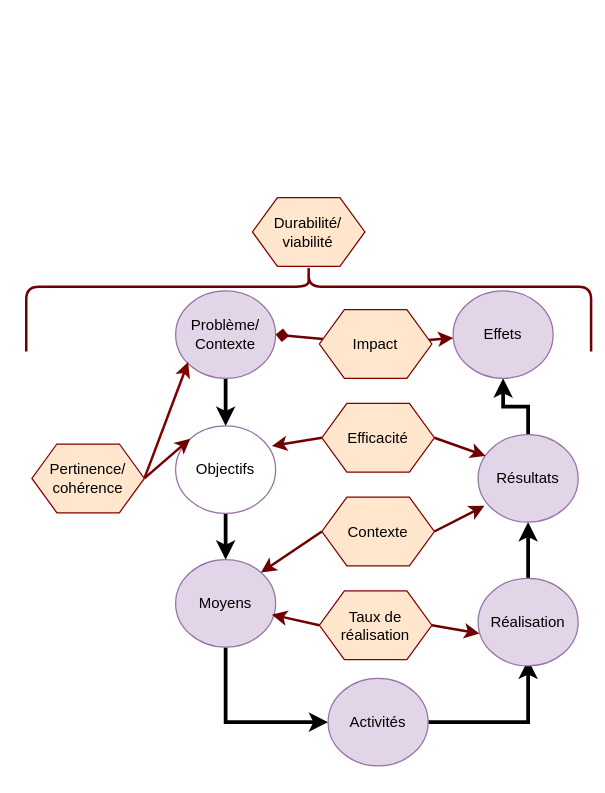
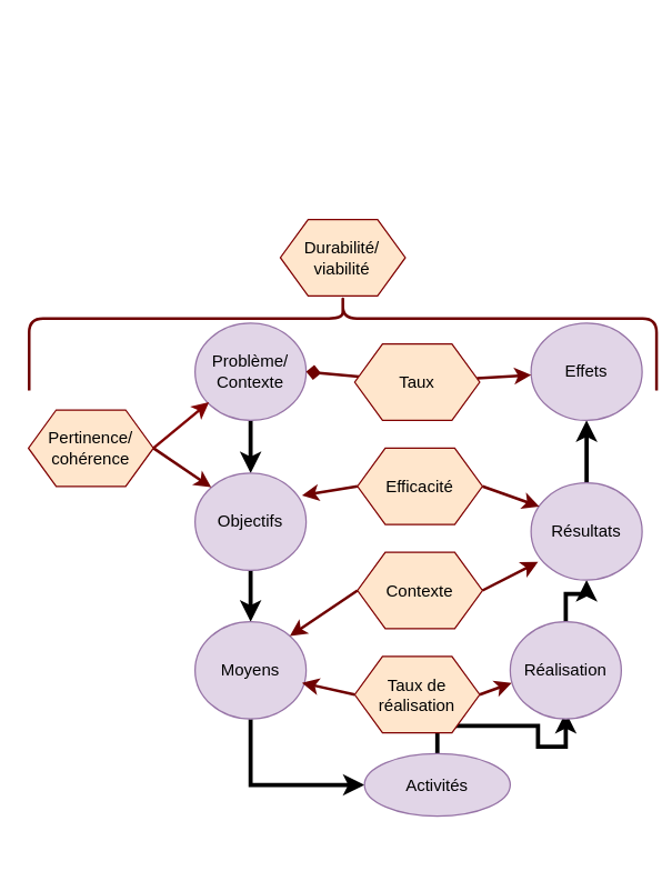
  <mxCell id="0" />
  <mxCell id="1" parent="0" />
  <mxCell id="2" style="edgeStyle=orthogonalEdgeStyle;rounded=0;orthogonalLoop=1;jettySize=auto;html=1;entryX=0.5;entryY=0;entryDx=0;entryDy=0;strokeWidth=3;" edge="1" parent="1" source="3" target="5"><mxGeometry relative="1" as="geometry" /></mxCell>
  <mxCell id="3" value="&lt;div&gt;Problème/&lt;/div&gt;&lt;div&gt;Contexte&lt;br&gt;&lt;/div&gt;" style="ellipse;whiteSpace=wrap;html=1;fillColor=#e1d5e7;strokeColor=#9673a6;" vertex="1" parent="1"><mxGeometry x="140" y="232" width="80" height="70" as="geometry" /></mxCell>
  <mxCell id="4" style="edgeStyle=orthogonalEdgeStyle;rounded=0;orthogonalLoop=1;jettySize=auto;html=1;entryX=0.5;entryY=0;entryDx=0;entryDy=0;strokeWidth=3;" edge="1" parent="1" source="5" target="7"><mxGeometry relative="1" as="geometry" /></mxCell>
- <mxCell id="5" value="&lt;div&gt;Objectifs&lt;br&gt;&lt;/div&gt;" style="ellipse;whiteSpace=wrap;html=1;fillColor=#ffffff;strokeColor=#9673a6;" vertex="1" parent="1"><mxGeometry x="140" y="340" width="80" height="70" as="geometry" /></mxCell>
+ <mxCell id="5" value="&lt;div&gt;Objectifs&lt;br&gt;&lt;/div&gt;" style="ellipse;whiteSpace=wrap;html=1;fillColor=#e1d5e7;strokeColor=#9673a6;" vertex="1" parent="1"><mxGeometry x="140" y="340" width="80" height="70" as="geometry" /></mxCell>
  <mxCell id="6" style="edgeStyle=orthogonalEdgeStyle;rounded=0;orthogonalLoop=1;jettySize=auto;html=1;entryX=0;entryY=0.5;entryDx=0;entryDy=0;exitX=0.5;exitY=1;exitDx=0;exitDy=0;strokeWidth=3;" edge="1" parent="1" source="7" target="9"><mxGeometry relative="1" as="geometry" /></mxCell>
  <mxCell id="7" value="Moyens" style="ellipse;whiteSpace=wrap;html=1;fillColor=#e1d5e7;strokeColor=#9673a6;" vertex="1" parent="1"><mxGeometry x="140" y="447" width="80" height="70" as="geometry" /></mxCell>
  <mxCell id="8" style="edgeStyle=orthogonalEdgeStyle;rounded=0;orthogonalLoop=1;jettySize=auto;html=1;strokeWidth=3;entryX=0.5;entryY=0.929;entryDx=0;entryDy=0;entryPerimeter=0;" edge="1" parent="1" source="9" target="11"><mxGeometry relative="1" as="geometry"><mxPoint x="412" y="522" as="targetPoint" /></mxGeometry></mxCell>
- <mxCell id="9" value="Activités" style="ellipse;whiteSpace=wrap;html=1;fillColor=#e1d5e7;strokeColor=#9673a6;" vertex="1" parent="1"><mxGeometry x="262" y="542" width="80" height="70" as="geometry" /></mxCell>
+ <mxCell id="9" value="Activités" style="ellipse;whiteSpace=wrap;html=1;fillColor=#e1d5e7;strokeColor=#9673a6;" vertex="1" parent="1"><mxGeometry x="262" y="542" width="105" height="45" as="geometry" /></mxCell>
  <mxCell id="10" style="edgeStyle=orthogonalEdgeStyle;rounded=0;orthogonalLoop=1;jettySize=auto;html=1;entryX=0.5;entryY=1;entryDx=0;entryDy=0;strokeWidth=3;" edge="1" parent="1" source="11" target="13"><mxGeometry relative="1" as="geometry" /></mxCell>
- <mxCell id="11" value="Réalisation" style="ellipse;whiteSpace=wrap;html=1;fillColor=#e1d5e7;strokeColor=#9673a6;" vertex="1" parent="1"><mxGeometry x="382" y="462" width="80" height="70" as="geometry" /></mxCell>
+ <mxCell id="11" value="Réalisation" style="ellipse;whiteSpace=wrap;html=1;fillColor=#e1d5e7;strokeColor=#9673a6;" vertex="1" parent="1"><mxGeometry x="367" y="447" width="80" height="70" as="geometry" /></mxCell>
  <mxCell id="12" style="edgeStyle=orthogonalEdgeStyle;rounded=0;orthogonalLoop=1;jettySize=auto;html=1;entryX=0.5;entryY=1;entryDx=0;entryDy=0;strokeWidth=3;" edge="1" parent="1" source="13" target="14"><mxGeometry relative="1" as="geometry" /></mxCell>
  <mxCell id="13" value="Résultats" style="ellipse;whiteSpace=wrap;html=1;fillColor=#e1d5e7;strokeColor=#9673a6;" vertex="1" parent="1"><mxGeometry x="382" y="347" width="80" height="70" as="geometry" /></mxCell>
- <mxCell id="14" value="Effets" style="ellipse;whiteSpace=wrap;html=1;fillColor=#e1d5e7;strokeColor=#9673a6;" vertex="1" parent="1"><mxGeometry x="362" y="232" width="80" height="70" as="geometry" /></mxCell>
+ <mxCell id="14" value="Effets" style="ellipse;whiteSpace=wrap;html=1;fillColor=#e1d5e7;strokeColor=#9673a6;" vertex="1" parent="1"><mxGeometry x="382" y="232" width="80" height="70" as="geometry" /></mxCell>
  <mxCell id="15" value="" style="rounded=0;orthogonalLoop=1;jettySize=auto;html=1;strokeWidth=2;strokeColor=#6F0000;" edge="1" parent="1" source="17" target="14"><mxGeometry relative="1" as="geometry" /></mxCell>
  <mxCell id="16" style="rounded=0;orthogonalLoop=1;jettySize=auto;html=1;entryX=1;entryY=0.5;entryDx=0;entryDy=0;strokeWidth=2;strokeColor=#6F0000;endArrow=diamond;" edge="1" parent="1" source="17" target="3"><mxGeometry relative="1" as="geometry" /></mxCell>
- <mxCell id="17" value="Impact" style="shape=hexagon;perimeter=hexagonPerimeter2;whiteSpace=wrap;html=1;fixedSize=1;fillColor=#ffe6cc;strokeColor=#800000;" vertex="1" parent="1"><mxGeometry x="255" y="247" width="90" height="55" as="geometry" /></mxCell>
+ <mxCell id="17" value="Taux" style="shape=hexagon;perimeter=hexagonPerimeter2;whiteSpace=wrap;html=1;fixedSize=1;fillColor=#ffe6cc;strokeColor=#800000;" vertex="1" parent="1"><mxGeometry x="255" y="247" width="90" height="55" as="geometry" /></mxCell>
  <mxCell id="18" style="rounded=0;orthogonalLoop=1;jettySize=auto;html=1;exitX=1;exitY=0.5;exitDx=0;exitDy=0;strokeWidth=2;entryX=0.013;entryY=0.629;entryDx=0;entryDy=0;entryPerimeter=0;fillColor=#a20025;strokeColor=#6F0000;" edge="1" parent="1" source="20" target="11"><mxGeometry relative="1" as="geometry"><mxPoint x="372" y="482" as="targetPoint" /></mxGeometry></mxCell>
  <mxCell id="19" style="rounded=0;orthogonalLoop=1;jettySize=auto;html=1;exitX=0;exitY=0.5;exitDx=0;exitDy=0;strokeWidth=2;entryX=0.963;entryY=0.629;entryDx=0;entryDy=0;entryPerimeter=0;strokeColor=#6F0000;" edge="1" parent="1" source="20" target="7"><mxGeometry relative="1" as="geometry"><mxPoint x="232" y="492" as="targetPoint" /></mxGeometry></mxCell>
  <mxCell id="20" value="Taux de réalisation" style="shape=hexagon;perimeter=hexagonPerimeter2;whiteSpace=wrap;html=1;fixedSize=1;fillColor=#ffe6cc;strokeColor=#800000;" vertex="1" parent="1"><mxGeometry x="255" y="472" width="90" height="55" as="geometry" /></mxCell>
  <mxCell id="21" style="rounded=0;orthogonalLoop=1;jettySize=auto;html=1;entryX=0.075;entryY=0.243;entryDx=0;entryDy=0;strokeWidth=2;exitX=1;exitY=0.5;exitDx=0;exitDy=0;entryPerimeter=0;fillColor=#a20025;strokeColor=#6F0000;" edge="1" parent="1" source="23" target="13"><mxGeometry relative="1" as="geometry" /></mxCell>
  <mxCell id="22" style="rounded=0;orthogonalLoop=1;jettySize=auto;html=1;exitX=0;exitY=0.5;exitDx=0;exitDy=0;entryX=0.963;entryY=0.229;entryDx=0;entryDy=0;entryPerimeter=0;strokeWidth=2;strokeColor=#6F0000;" edge="1" parent="1" source="23" target="5"><mxGeometry relative="1" as="geometry"><mxPoint x="222" y="362" as="targetPoint" /></mxGeometry></mxCell>
  <mxCell id="23" value="Efficacité" style="shape=hexagon;perimeter=hexagonPerimeter2;whiteSpace=wrap;html=1;fixedSize=1;fillColor=#ffe6cc;strokeColor=#800000;" vertex="1" parent="1"><mxGeometry x="257" y="322" width="90" height="55" as="geometry" /></mxCell>
  <mxCell id="24" style="rounded=0;orthogonalLoop=1;jettySize=auto;html=1;entryX=0.063;entryY=0.814;entryDx=0;entryDy=0;strokeWidth=2;exitX=1;exitY=0.5;exitDx=0;exitDy=0;entryPerimeter=0;fillColor=#a20025;strokeColor=#6F0000;" edge="1" parent="1" source="26" target="13"><mxGeometry relative="1" as="geometry" /></mxCell>
  <mxCell id="25" value="" style="rounded=0;orthogonalLoop=1;jettySize=auto;html=1;exitX=0;exitY=0.5;exitDx=0;exitDy=0;entryX=1;entryY=0;entryDx=0;entryDy=0;strokeWidth=2;strokeColor=#6F0000;" edge="1" parent="1" source="26" target="7"><mxGeometry relative="1" as="geometry" /></mxCell>
  <mxCell id="26" value="Contexte" style="shape=hexagon;perimeter=hexagonPerimeter2;whiteSpace=wrap;html=1;fixedSize=1;fillColor=#ffe6cc;strokeColor=#800000;" vertex="1" parent="1"><mxGeometry x="257" y="397" width="90" height="55" as="geometry" /></mxCell>
  <mxCell id="27" style="rounded=0;orthogonalLoop=1;jettySize=auto;html=1;entryX=0;entryY=0;entryDx=0;entryDy=0;exitX=1;exitY=0.5;exitDx=0;exitDy=0;strokeWidth=2;fillColor=#a20025;strokeColor=#6F0000;" edge="1" parent="1" source="28" target="5"><mxGeometry relative="1" as="geometry" /></mxCell>
- <mxCell id="28" value="&lt;div&gt;Pertinence/&lt;/div&gt;&lt;div&gt;cohérence&lt;br&gt;&lt;/div&gt;" style="shape=hexagon;perimeter=hexagonPerimeter2;whiteSpace=wrap;html=1;fixedSize=1;fillColor=#ffe6cc;strokeColor=#800000;" vertex="1" parent="1"><mxGeometry x="25" y="354.5" width="90" height="55" as="geometry" /></mxCell>
+ <mxCell id="28" value="&lt;div&gt;Pertinence/&lt;/div&gt;&lt;div&gt;cohérence&lt;br&gt;&lt;/div&gt;" style="shape=hexagon;perimeter=hexagonPerimeter2;whiteSpace=wrap;html=1;fixedSize=1;fillColor=#ffe6cc;strokeColor=#800000;" vertex="1" parent="1"><mxGeometry x="20" y="294.5" width="90" height="55" as="geometry" /></mxCell>
  <mxCell id="29" style="rounded=0;orthogonalLoop=1;jettySize=auto;html=1;entryX=0.125;entryY=0.814;entryDx=0;entryDy=0;entryPerimeter=0;exitX=1;exitY=0.5;exitDx=0;exitDy=0;strokeWidth=2;strokeColor=#800000;" edge="1" parent="1" source="28" target="3"><mxGeometry relative="1" as="geometry" /></mxCell>
  <mxCell id="30" value="Durabilité/ viabilité" style="shape=hexagon;perimeter=hexagonPerimeter2;whiteSpace=wrap;html=1;fixedSize=1;fillColor=#ffe6cc;strokeColor=#800000;" vertex="1" parent="1"><mxGeometry x="201.44" y="157.37" width="90" height="55" as="geometry" /></mxCell>
  <mxCell id="31" value="" style="shape=curlyBracket;whiteSpace=wrap;html=1;rounded=1;labelPosition=left;verticalLabelPosition=middle;align=right;verticalAlign=middle;rotation=90;size=0.247;strokeWidth=2;fillColor=#a20025;fontColor=#ffffff;strokeColor=#6F0000;" vertex="1" parent="1"><mxGeometry x="212.01" y="20.12" width="68.86" height="451.88" as="geometry" /></mxCell>
